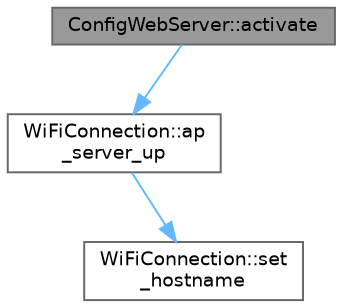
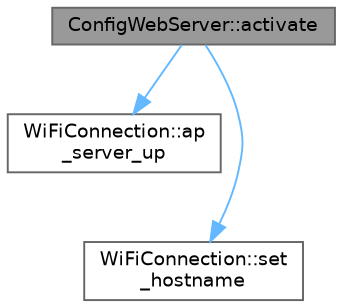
  digraph {
    rankdir=TB
    node [color=grey40 fillcolor=white fontname=Helvetica fontsize=10 shape=box style=filled]
    edge [color=steelblue1 fontname=Helvetica fontsize=10 labelfontname=Helvetica labelfontsize=10 style=solid]
    n1 [color=gray40 fillcolor=grey60 fontcolor=black height=0.2 label="ConfigWebServer::activate" width=0.4]
    n2 [height=0.2 label="WiFiConnection::ap\l_server_up" width=0.4]
    n3 [height=0.2 label="WiFiConnection::set\l_hostname" width=0.4]
    n1 -> n2
-   n2 -> n3
+   n1 -> n3
  }
